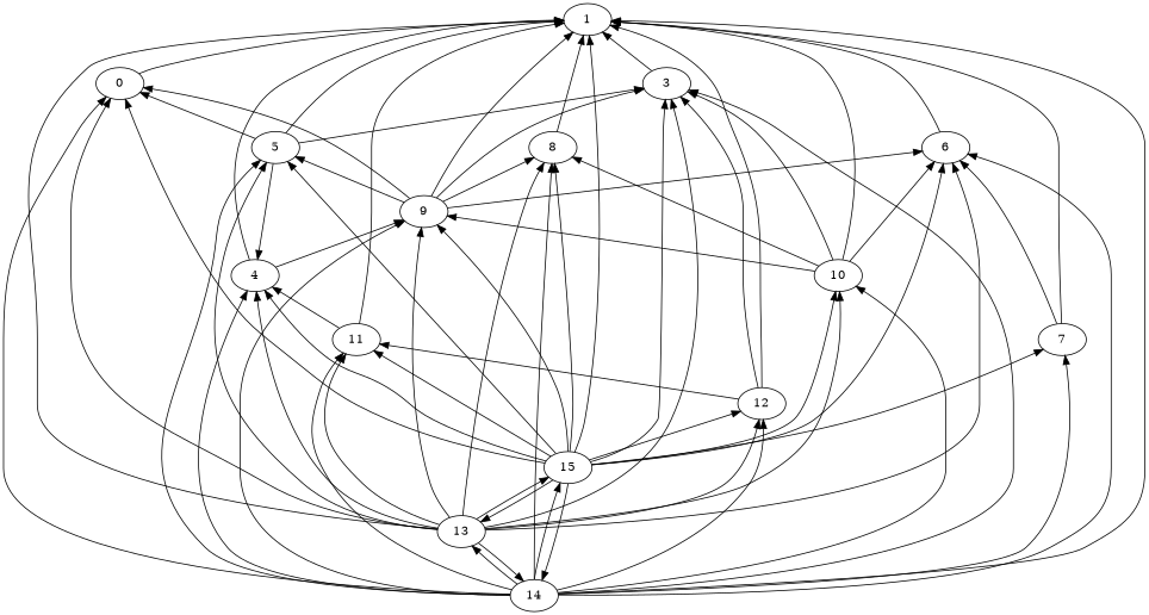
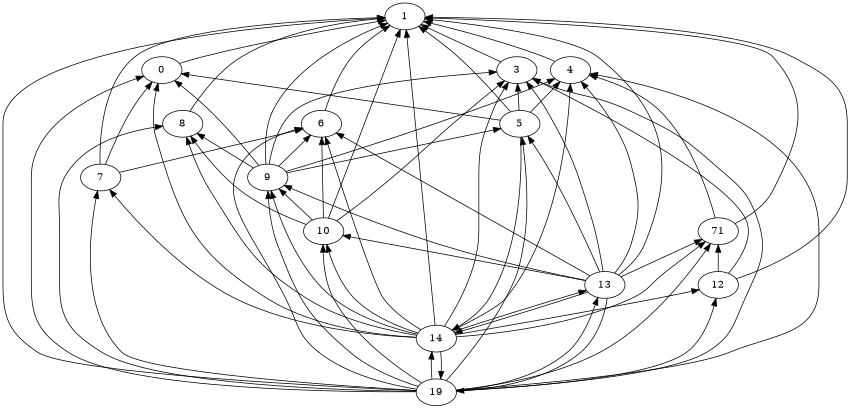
  strict digraph {
    edge [dir=back]
    n1 [height=0.5 label=1 width=0.75]
    n2 [height=0.5 label=0 width=0.75]
    n3 [height=0.5 label=3 width=0.75]
    n4 [height=0.5 label=4 width=0.75]
    n5 [height=0.5 label=5 width=0.75]
    n6 [height=0.5 label=6 width=0.75]
    n7 [height=0.5 label=7 width=0.75]
    n8 [height=0.5 label=8 width=0.75]
    n9 [height=0.5 label=9 width=0.75]
    n10 [height=0.5 label=10 width=0.75]
-   n11 [height=0.5 label=11 width=0.75]
+   n11 [height=0.5 label=71 width=0.75]
    n12 [height=0.5 label=12 width=0.75]
    n13 [height=0.5 label=13 width=0.75]
    n14 [height=0.5 label=14 width=0.75]
-   n15 [height=0.5 label=15 width=0.75]
+   n15 [height=0.5 label=19 width=0.75]
    n1 -> n2
    n1 -> n3
    n1 -> n4
    n1 -> n5
    n1 -> n6
    n1 -> n7
    n1 -> n8
    n1 -> n9
    n1 -> n10
    n1 -> n11
    n1 -> n12
    n1 -> n13
    n1 -> n14
    n1 -> n15
    n2 -> n5
    n2 -> n9
-   n2 -> n13
+   n2 -> n7
    n2 -> n14
    n2 -> n15
    n3 -> n5
    n3 -> n9
    n3 -> n10
    n3 -> n12
    n3 -> n13
    n3 -> n14
    n3 -> n15
    n4 -> n5
-   n9 -> n4
+   n4 -> n9
    n4 -> n11
    n4 -> n13
    n4 -> n14
    n4 -> n15
    n5 -> n9
    n5 -> n13
-   n5 -> n14
+   n14 -> n5
    n5 -> n15
    n6 -> n7
    n6 -> n9
    n6 -> n10
    n6 -> n13
    n6 -> n14
    n6 -> n15
    n7 -> n14
    n7 -> n15
    n8 -> n9
    n8 -> n10
-   n8 -> n13
    n8 -> n14
    n8 -> n15
    n9 -> n10
    n9 -> n13
    n9 -> n14
    n9 -> n15
    n10 -> n13
    n10 -> n14
    n10 -> n15
    n11 -> n12
    n11 -> n13
    n11 -> n14
    n11 -> n15
-   n12 -> n13
    n12 -> n14
    n12 -> n15
    n13 -> n14
    n13 -> n15
    n14 -> n13
    n14 -> n15
    n15 -> n13
    n15 -> n14
  }
